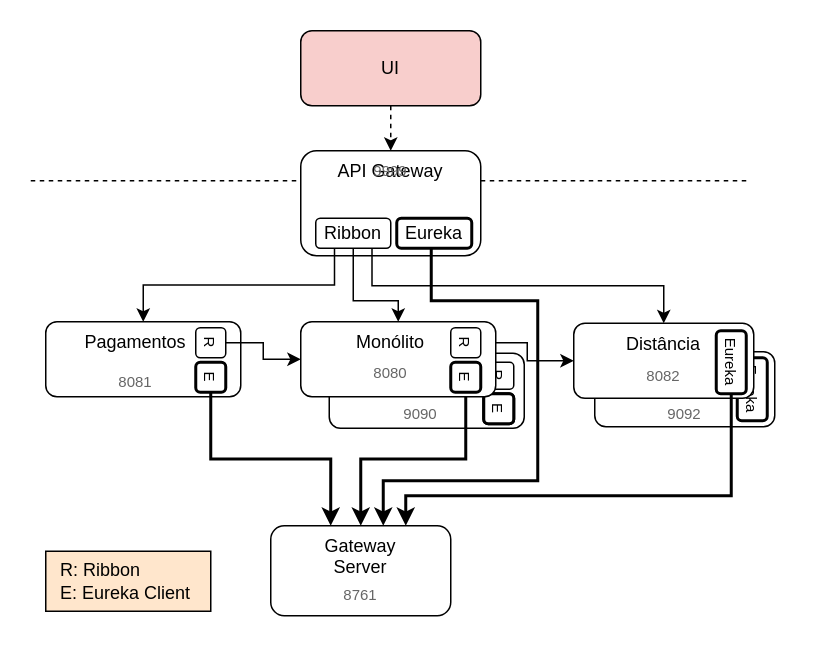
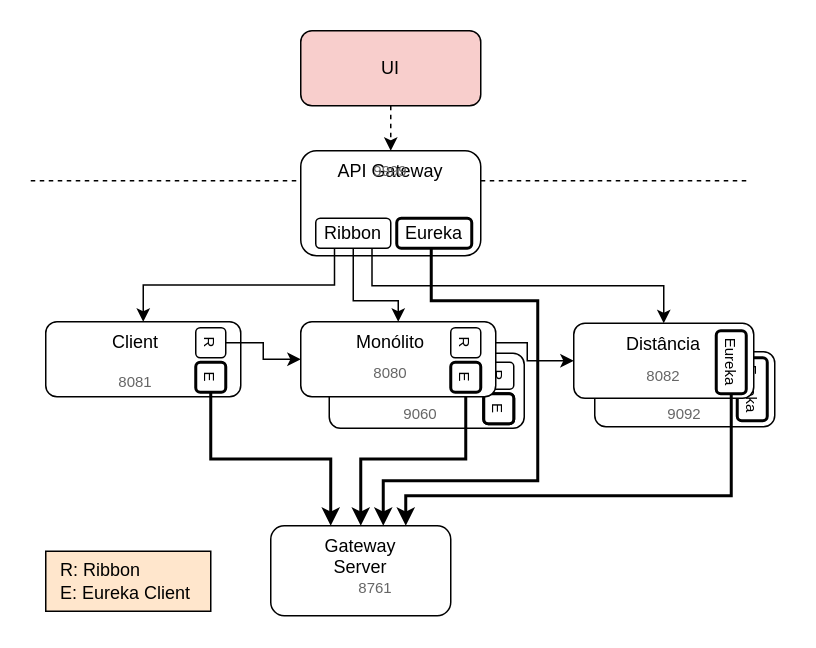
  <mxCell id="0" />
  <mxCell id="1" parent="0" />
  <mxCell id="2" value="Monólito" style="rounded=1;whiteSpace=wrap;html=1;spacingRight=10;verticalAlign=top;" parent="1" vertex="1"><mxGeometry x="219" y="235" width="130" height="50" as="geometry" /></mxCell>
  <mxCell id="3" value="E" style="rounded=1;whiteSpace=wrap;html=1;strokeWidth=2;rotation=90;fontSize=10;" vertex="1" parent="1"><mxGeometry x="322" y="262" width="20" height="20" as="geometry" /></mxCell>
  <mxCell id="4" value="E" style="rounded=1;whiteSpace=wrap;html=1;strokeWidth=2;rotation=90;fontSize=10;" vertex="1" parent="1"><mxGeometry x="322" y="262" width="20" height="20" as="geometry" /></mxCell>
  <mxCell id="5" value="Distância" style="rounded=1;whiteSpace=wrap;html=1;spacingRight=0;" parent="1" vertex="1"><mxGeometry x="396" y="234" width="120" height="50" as="geometry" /></mxCell>
  <mxCell id="6" value="Eureka" style="rounded=1;whiteSpace=wrap;html=1;strokeWidth=2;rotation=90;fontSize=10;" vertex="1" parent="1"><mxGeometry x="480" y="249" width="42" height="20" as="geometry" /></mxCell>
  <mxCell id="7" value="" style="endArrow=none;dashed=1;html=1;" parent="1" edge="1"><mxGeometry width="50" height="50" relative="1" as="geometry"><mxPoint x="20" y="120" as="sourcePoint" /><mxPoint x="500" y="120" as="targetPoint" /></mxGeometry></mxCell>
  <mxCell id="8" value="API Gateway" style="rounded=1;whiteSpace=wrap;html=1;spacingBottom=16;verticalAlign=top;" parent="1" vertex="1"><mxGeometry x="200" y="100" width="120" height="70" as="geometry" /></mxCell>
  <mxCell id="9" style="edgeStyle=orthogonalEdgeStyle;rounded=0;orthogonalLoop=1;jettySize=auto;html=1;exitX=0.5;exitY=1;exitDx=0;exitDy=0;entryX=0.5;entryY=0;entryDx=0;entryDy=0;dashed=1;" parent="1" source="10" target="8" edge="1"><mxGeometry relative="1" as="geometry" /></mxCell>
  <mxCell id="10" value="UI" style="rounded=1;whiteSpace=wrap;html=1;fillColor=#f8cecc;" parent="1" vertex="1"><mxGeometry x="200" y="20" width="120" height="50" as="geometry" /></mxCell>
  <mxCell id="11" value="" style="group;verticalAlign=top;" parent="1" vertex="1" connectable="0"><mxGeometry x="30" y="214" width="130" height="50" as="geometry" /></mxCell>
  <mxCell id="12" value="" style="group" parent="11" vertex="1" connectable="0"><mxGeometry width="130" height="50" as="geometry" /></mxCell>
- <mxCell id="13" value="Pagamentos" style="rounded=1;whiteSpace=wrap;html=1;spacingRight=10;verticalAlign=top;" parent="12" vertex="1"><mxGeometry width="130" height="50" as="geometry" /></mxCell>
+ <mxCell id="13" value="Client" style="rounded=1;whiteSpace=wrap;html=1;spacingRight=10;verticalAlign=top;" parent="12" vertex="1"><mxGeometry width="130" height="50" as="geometry" /></mxCell>
  <mxCell id="14" value="R" style="rounded=1;whiteSpace=wrap;html=1;strokeWidth=1;rotation=90;fontSize=10;" parent="12" vertex="1"><mxGeometry x="100" y="4" width="20" height="20" as="geometry" /></mxCell>
  <mxCell id="15" value="8081" style="text;html=1;strokeColor=none;fillColor=none;align=center;verticalAlign=middle;whiteSpace=wrap;rounded=0;fontSize=10;fontColor=#666666;" parent="12" vertex="1"><mxGeometry x="40" y="30" width="40" height="20" as="geometry" /></mxCell>
  <mxCell id="16" value="E" style="rounded=1;whiteSpace=wrap;html=1;strokeWidth=2;rotation=90;fontSize=10;" vertex="1" parent="12"><mxGeometry x="100" y="27" width="20" height="20" as="geometry" /></mxCell>
  <mxCell id="17" value="Distância" style="rounded=1;whiteSpace=wrap;html=1;spacingRight=0;verticalAlign=top;" parent="1" vertex="1"><mxGeometry x="382" y="215" width="120" height="50" as="geometry" /></mxCell>
  <mxCell id="18" style="edgeStyle=orthogonalEdgeStyle;rounded=0;orthogonalLoop=1;jettySize=auto;html=1;exitX=0.5;exitY=1;exitDx=0;exitDy=0;entryX=0.5;entryY=0;entryDx=0;entryDy=0;endArrow=classic;endFill=1;" parent="1" source="21" target="38" edge="1"><mxGeometry relative="1" as="geometry"><Array as="points"><mxPoint x="235" y="200" /><mxPoint x="265" y="200" /></Array></mxGeometry></mxCell>
  <mxCell id="19" style="edgeStyle=orthogonalEdgeStyle;rounded=0;orthogonalLoop=1;jettySize=auto;html=1;exitX=0.25;exitY=1;exitDx=0;exitDy=0;entryX=0.5;entryY=0;entryDx=0;entryDy=0;endArrow=classic;endFill=1;" parent="1" source="21" target="13" edge="1"><mxGeometry relative="1" as="geometry" /></mxCell>
  <mxCell id="20" value="" style="edgeStyle=orthogonalEdgeStyle;rounded=0;orthogonalLoop=1;jettySize=auto;html=1;exitX=0.75;exitY=1;exitDx=0;exitDy=0;endArrow=classic;endFill=1;spacingBottom=14;" parent="1" source="21" target="17" edge="1"><mxGeometry relative="1" as="geometry" /></mxCell>
  <mxCell id="21" value="Ribbon" style="rounded=1;whiteSpace=wrap;html=1;strokeWidth=1;rotation=0;spacing=0;" parent="1" vertex="1"><mxGeometry x="210" y="145" width="50" height="20" as="geometry" /></mxCell>
  <mxCell id="22" style="edgeStyle=orthogonalEdgeStyle;rounded=0;orthogonalLoop=1;jettySize=auto;html=1;exitX=0.5;exitY=0;exitDx=0;exitDy=0;entryX=0;entryY=0.5;entryDx=0;entryDy=0;endArrow=classic;endFill=1;" parent="1" source="39" target="17" edge="1"><mxGeometry relative="1" as="geometry" /></mxCell>
  <mxCell id="23" style="edgeStyle=orthogonalEdgeStyle;rounded=0;orthogonalLoop=1;jettySize=auto;html=1;exitX=0.5;exitY=0;exitDx=0;exitDy=0;entryX=0;entryY=0.5;entryDx=0;entryDy=0;endArrow=classic;endFill=1;" parent="1" source="14" target="38" edge="1"><mxGeometry relative="1" as="geometry" /></mxCell>
  <mxCell id="24" value="9999" style="text;html=1;strokeColor=none;fillColor=none;align=center;verticalAlign=middle;whiteSpace=wrap;rounded=0;fontSize=10;fontColor=#666666;" parent="1" vertex="1"><mxGeometry x="240" y="103" width="40" height="20" as="geometry" /></mxCell>
  <mxCell id="25" value="8082" style="text;html=1;strokeColor=none;fillColor=none;align=center;verticalAlign=middle;whiteSpace=wrap;rounded=0;fontSize=10;fontColor=#666666;" parent="1" vertex="1"><mxGeometry x="422" y="240" width="40" height="20" as="geometry" /></mxCell>
  <mxCell id="26" value="9092" style="text;html=1;strokeColor=none;fillColor=none;align=center;verticalAlign=middle;whiteSpace=wrap;rounded=0;fontSize=10;fontColor=#666666;" parent="1" vertex="1"><mxGeometry x="436" y="265" width="40" height="20" as="geometry" /></mxCell>
  <mxCell id="27" value="Gateway&lt;br&gt;Server" style="rounded=1;whiteSpace=wrap;html=1;verticalAlign=top;" vertex="1" parent="1"><mxGeometry x="180" y="350" width="120" height="60" as="geometry" /></mxCell>
- <mxCell id="28" value="8761" style="text;html=1;strokeColor=none;fillColor=none;align=center;verticalAlign=middle;whiteSpace=wrap;rounded=0;fontSize=10;fontColor=#666666;" vertex="1" parent="1"><mxGeometry x="220" y="386" width="40" height="20" as="geometry" /></mxCell>
+ <mxCell id="28" value="8761" style="text;html=1;strokeColor=none;fillColor=none;align=center;verticalAlign=middle;whiteSpace=wrap;rounded=0;fontSize=10;fontColor=#666666;" vertex="1" parent="1"><mxGeometry x="230" y="381" width="40" height="20" as="geometry" /></mxCell>
  <mxCell id="29" style="edgeStyle=orthogonalEdgeStyle;rounded=0;orthogonalLoop=1;jettySize=auto;html=1;exitX=1;exitY=0.5;exitDx=0;exitDy=0;entryX=0.333;entryY=0;entryDx=0;entryDy=0;entryPerimeter=0;fontStyle=1;strokeWidth=2;" edge="1" parent="1" source="16" target="27"><mxGeometry relative="1" as="geometry" /></mxCell>
  <mxCell id="30" style="edgeStyle=orthogonalEdgeStyle;rounded=0;orthogonalLoop=1;jettySize=auto;html=1;exitX=0.5;exitY=1;exitDx=0;exitDy=0;entryX=0.642;entryY=0;entryDx=0;entryDy=0;entryPerimeter=0;strokeWidth=2;" edge="1" parent="1"><mxGeometry relative="1" as="geometry"><mxPoint x="287" y="165" as="sourcePoint" /><mxPoint x="255" y="350" as="targetPoint" /><Array as="points"><mxPoint x="287" y="200" /><mxPoint x="358" y="200" /><mxPoint x="358" y="320" /><mxPoint x="255" y="320" /></Array></mxGeometry></mxCell>
  <mxCell id="31" value="Eureka" style="rounded=1;whiteSpace=wrap;html=1;strokeWidth=2;rotation=0;spacing=0;" vertex="1" parent="1"><mxGeometry x="264" y="145" width="50" height="20" as="geometry" /></mxCell>
  <mxCell id="32" style="edgeStyle=orthogonalEdgeStyle;rounded=0;orthogonalLoop=1;jettySize=auto;html=1;exitX=1;exitY=0.5;exitDx=0;exitDy=0;entryX=0.75;entryY=0;entryDx=0;entryDy=0;strokeWidth=2;" edge="1" parent="1" source="33" target="27"><mxGeometry relative="1" as="geometry"><Array as="points"><mxPoint x="487" y="330" /><mxPoint x="270" y="330" /></Array></mxGeometry></mxCell>
  <mxCell id="33" value="Eureka" style="rounded=1;whiteSpace=wrap;html=1;strokeWidth=2;rotation=90;fontSize=10;" vertex="1" parent="1"><mxGeometry x="466" y="231" width="42" height="20" as="geometry" /></mxCell>
  <mxCell id="34" style="edgeStyle=orthogonalEdgeStyle;rounded=0;orthogonalLoop=1;jettySize=auto;html=1;exitX=1;exitY=0.5;exitDx=0;exitDy=0;entryX=0.5;entryY=0;entryDx=0;entryDy=0;strokeWidth=2;" edge="1" parent="1" source="41" target="27"><mxGeometry relative="1" as="geometry" /></mxCell>
  <mxCell id="35" value="R: Ribbon&lt;br&gt;E: Eureka Client" style="rounded=0;whiteSpace=wrap;html=1;align=left;spacingLeft=8;fillColor=#ffe6cc;" vertex="1" parent="1"><mxGeometry x="30" y="367" width="110" height="40" as="geometry" /></mxCell>
  <mxCell id="36" value="R" style="rounded=1;whiteSpace=wrap;html=1;strokeWidth=1;rotation=90;fontSize=10;" parent="1" vertex="1"><mxGeometry x="323" y="240" width="18" height="20" as="geometry" /></mxCell>
- <mxCell id="37" value="9090" style="text;html=1;strokeColor=none;fillColor=none;align=center;verticalAlign=middle;whiteSpace=wrap;rounded=0;fontSize=10;fontColor=#666666;" parent="1" vertex="1"><mxGeometry x="260" y="265" width="40" height="20" as="geometry" /></mxCell>
+ <mxCell id="37" value="9060" style="text;html=1;strokeColor=none;fillColor=none;align=center;verticalAlign=middle;whiteSpace=wrap;rounded=0;fontSize=10;fontColor=#666666;" parent="1" vertex="1"><mxGeometry x="260" y="265" width="40" height="20" as="geometry" /></mxCell>
  <mxCell id="38" value="Monólito" style="rounded=1;whiteSpace=wrap;html=1;spacingRight=10;verticalAlign=top;" parent="1" vertex="1"><mxGeometry x="200" y="214" width="130" height="50" as="geometry" /></mxCell>
  <mxCell id="39" value="R" style="rounded=1;whiteSpace=wrap;html=1;strokeWidth=1;rotation=90;fontSize=10;" parent="1" vertex="1"><mxGeometry x="300" y="218" width="20" height="20" as="geometry" /></mxCell>
  <mxCell id="40" value="8080" style="text;html=1;strokeColor=none;fillColor=none;align=center;verticalAlign=middle;whiteSpace=wrap;rounded=0;fontSize=10;fontColor=#666666;" parent="1" vertex="1"><mxGeometry x="240" y="238" width="40" height="20" as="geometry" /></mxCell>
  <mxCell id="41" value="E" style="rounded=1;whiteSpace=wrap;html=1;strokeWidth=2;rotation=90;fontSize=10;" vertex="1" parent="1"><mxGeometry x="300" y="241" width="20" height="20" as="geometry" /></mxCell>
